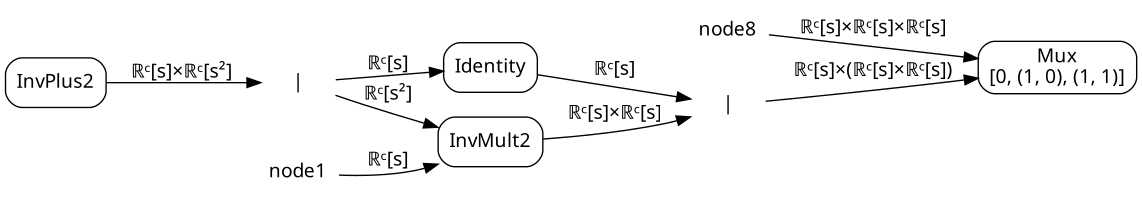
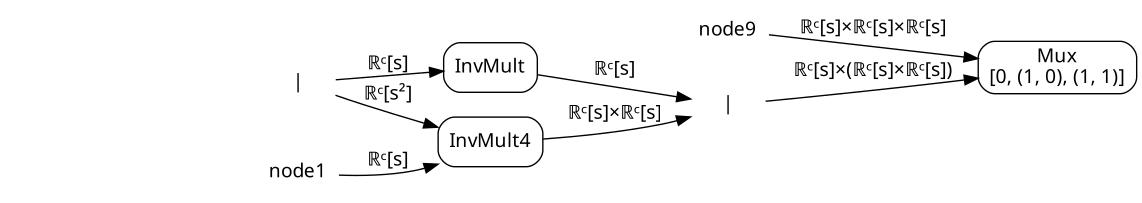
  digraph {
    fontname="Noto Sans"
    rankdir=LR
    node [fontname="Noto Sans" shape=box]
    edge [fontname="Noto Sans"]
-   n1 [label=InvMult2 style=rounded]
+   n1 [label=InvMult4 style=rounded]
    node1 [shape=plaintext]
-   n3 [label=InvPlus2 style=rounded]
    n4 [label="|" shape=plaintext]
-   n5 [label=Identity style=rounded]
+   n5 [label=InvMult style=rounded]
    n6 [label="|" shape=plaintext]
    n7 [label="Mux\n[0, (1, 0), (1, 1)]" style=rounded]
-   node8 [shape=plaintext]
+   node8 [shape=plaintext label=node9]
    n1 -> n6 [label="ℝᶜ[s]×ℝᶜ[s]"]
    node1 -> n1 [label="ℝᶜ[s]"]
-   n3 -> n4 [label="ℝᶜ[s]×ℝᶜ[s²]"]
    n4 -> n1 [label="ℝᶜ[s²]"]
    n4 -> n5 [label="ℝᶜ[s]"]
    n5 -> n6 [label="ℝᶜ[s]"]
    n6 -> n7 [label="ℝᶜ[s]×(ℝᶜ[s]×ℝᶜ[s])"]
    node8 -> n7 [label="ℝᶜ[s]×ℝᶜ[s]×ℝᶜ[s]"]
  }
